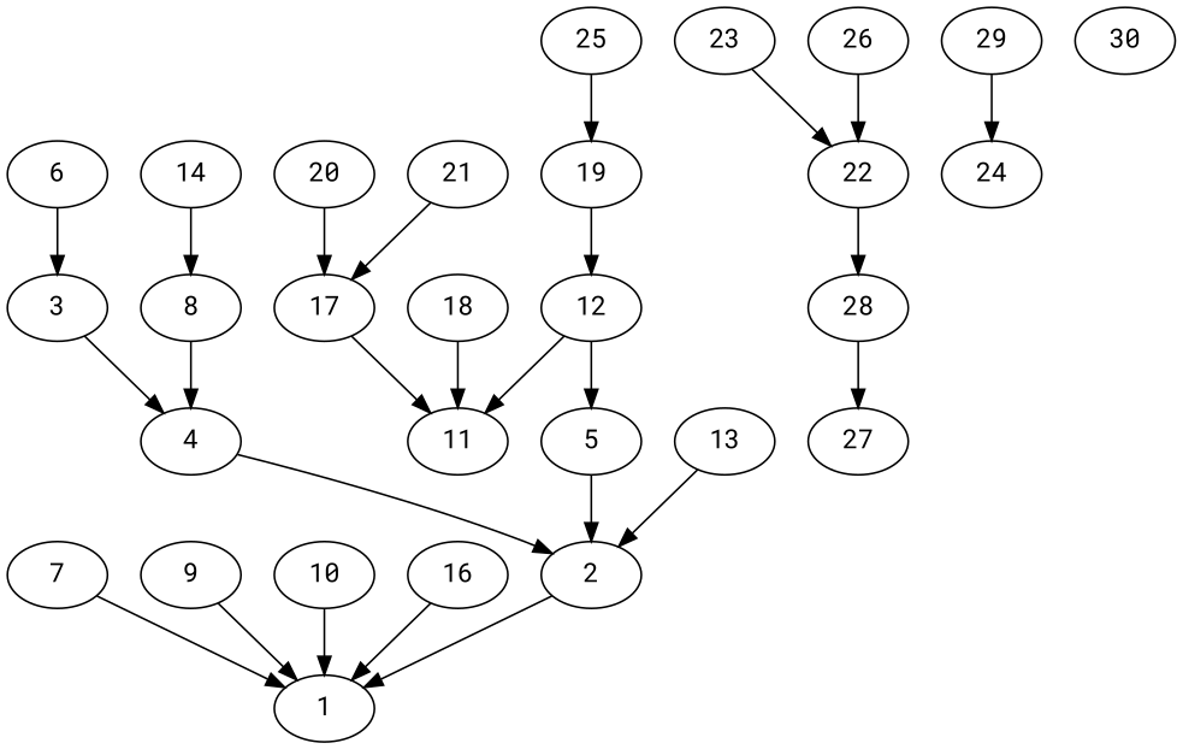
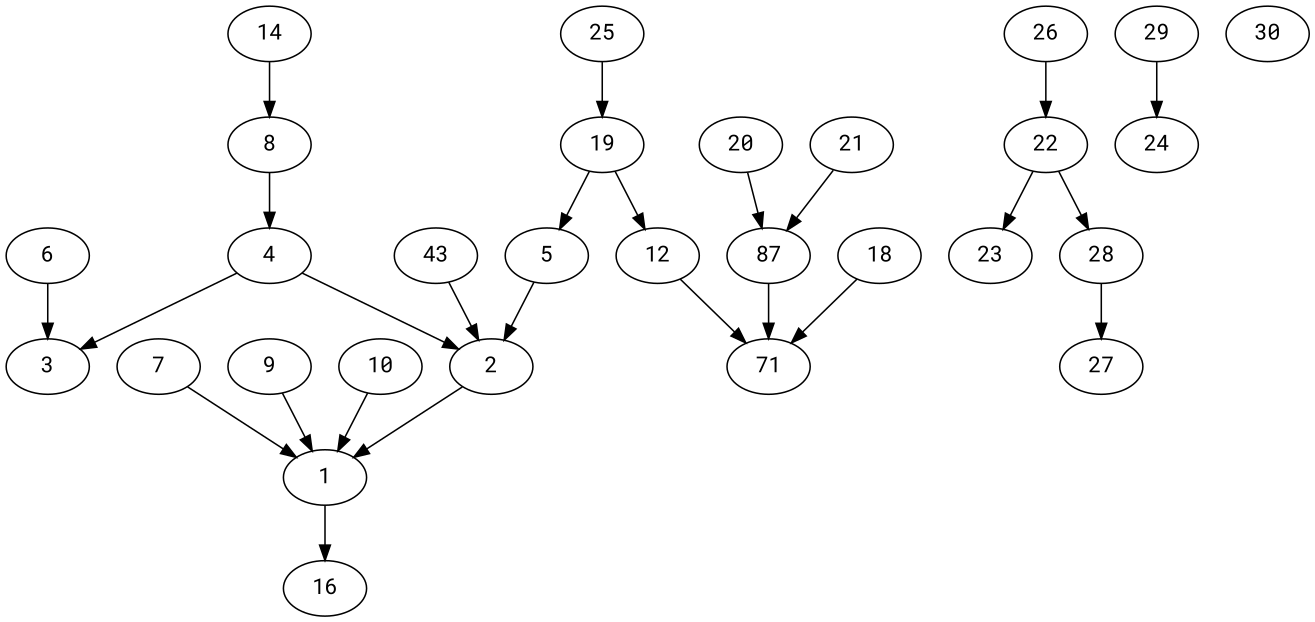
  digraph {
    fontname="Roboto Mono"
    node [fontname="Roboto Mono"]
    edge [color=black fontname="Roboto Mono"]
    2
    1
    4
    3
    5
    6
    7
    8
    9
    10
    12
-   11
-   13
+   11 [label=71]
+   13 [label=43]
    14
    16
-   17
+   17 [label=87]
    18
    19
    20
    21
    23
    22
    28
    25
    26
    27
    29
    24
    30 [color=black]
    2 -> 1
    4 -> 2
-   3 -> 4
+   4 -> 3
    5 -> 2
    6 -> 3
    7 -> 1
    8 -> 4
    9 -> 1
    10 -> 1
-   12 -> 5
+   19 -> 5
    12 -> 11
    13 -> 2
    14 -> 8
-   16 -> 1
+   1 -> 16
    17 -> 11
    18 -> 11
    19 -> 12
    20 -> 17
    21 -> 17
-   23 -> 22
+   22 -> 23
    22 -> 28
    28 -> 27
    25 -> 19
    26 -> 22
    29 -> 24
  }
